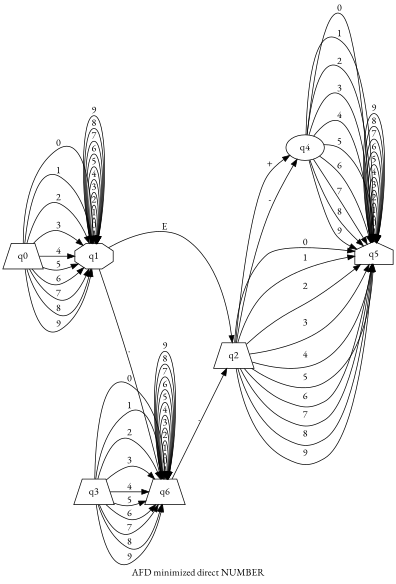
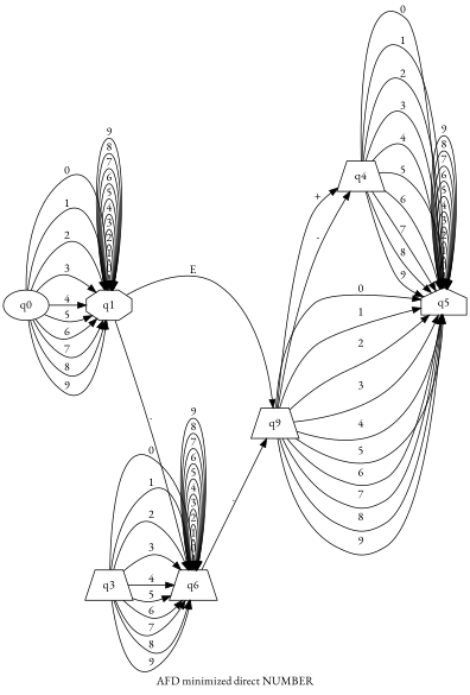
  digraph {
    fontname="EB Garamond"
    label="AFD minimized direct NUMBER"
    rankdir=LR
    node [fontname="EB Garamond" shape=trapezium]
    edge [fontname="EB Garamond"]
-   n1 [label=q0]
+   n1 [label=q0 shape=ellipse]
    n2 [label=q1 shape=octagon]
-   n3 [label=q2]
+   n3 [label=q9]
    n4 [label=q6]
-   n5 [label=q4 shape=ellipse]
+   n5 [label=q4]
    n6 [label=q5 shape=house]
    n7 [label=q3]
    n1 -> n2 [label=0]
    n1 -> n2 [label=1]
    n1 -> n2 [label=2]
    n1 -> n2 [label=3]
    n1 -> n2 [label=4]
    n1 -> n2 [label=5]
    n1 -> n2 [label=6]
    n1 -> n2 [label=7]
    n1 -> n2 [label=8]
    n1 -> n2 [label=9]
    n2 -> n2 [label=0]
    n2 -> n2 [label=1]
    n2 -> n2 [label=2]
    n2 -> n2 [label=3]
    n2 -> n2 [label=4]
    n2 -> n2 [label=5]
    n2 -> n2 [label=6]
    n2 -> n2 [label=7]
    n2 -> n2 [label=8]
    n2 -> n2 [label=9]
    n2 -> n3 [label=E]
    n2 -> n4 [label="."]
    n3 -> n5 [label="+"]
    n3 -> n5 [label="-"]
    n3 -> n6 [label=0]
    n3 -> n6 [label=1]
    n3 -> n6 [label=2]
    n3 -> n6 [label=3]
    n3 -> n6 [label=4]
    n3 -> n6 [label=5]
    n3 -> n6 [label=6]
    n3 -> n6 [label=7]
    n3 -> n6 [label=8]
    n3 -> n6 [label=9]
    n4 -> n3 [label="."]
    n4 -> n4 [label=0]
    n4 -> n4 [label=1]
    n4 -> n4 [label=2]
    n4 -> n4 [label=3]
    n4 -> n4 [label=4]
    n4 -> n4 [label=5]
    n4 -> n4 [label=6]
    n4 -> n4 [label=7]
    n4 -> n4 [label=8]
    n4 -> n4 [label=9]
    n5 -> n6 [label=0]
    n5 -> n6 [label=1]
    n5 -> n6 [label=2]
    n5 -> n6 [label=3]
    n5 -> n6 [label=4]
    n5 -> n6 [label=5]
    n5 -> n6 [label=6]
    n5 -> n6 [label=7]
    n5 -> n6 [label=8]
    n5 -> n6 [label=9]
    n6 -> n6 [label=0]
    n6 -> n6 [label=1]
    n6 -> n6 [label=2]
    n6 -> n6 [label=3]
    n6 -> n6 [label=4]
    n6 -> n6 [label=5]
    n6 -> n6 [label=6]
    n6 -> n6 [label=7]
    n6 -> n6 [label=8]
    n6 -> n6 [label=9]
    n7 -> n4 [label=0]
    n7 -> n4 [label=1]
    n7 -> n4 [label=2]
    n7 -> n4 [label=3]
    n7 -> n4 [label=4]
    n7 -> n4 [label=5]
    n7 -> n4 [label=6]
    n7 -> n4 [label=7]
    n7 -> n4 [label=8]
    n7 -> n4 [label=9]
  }
